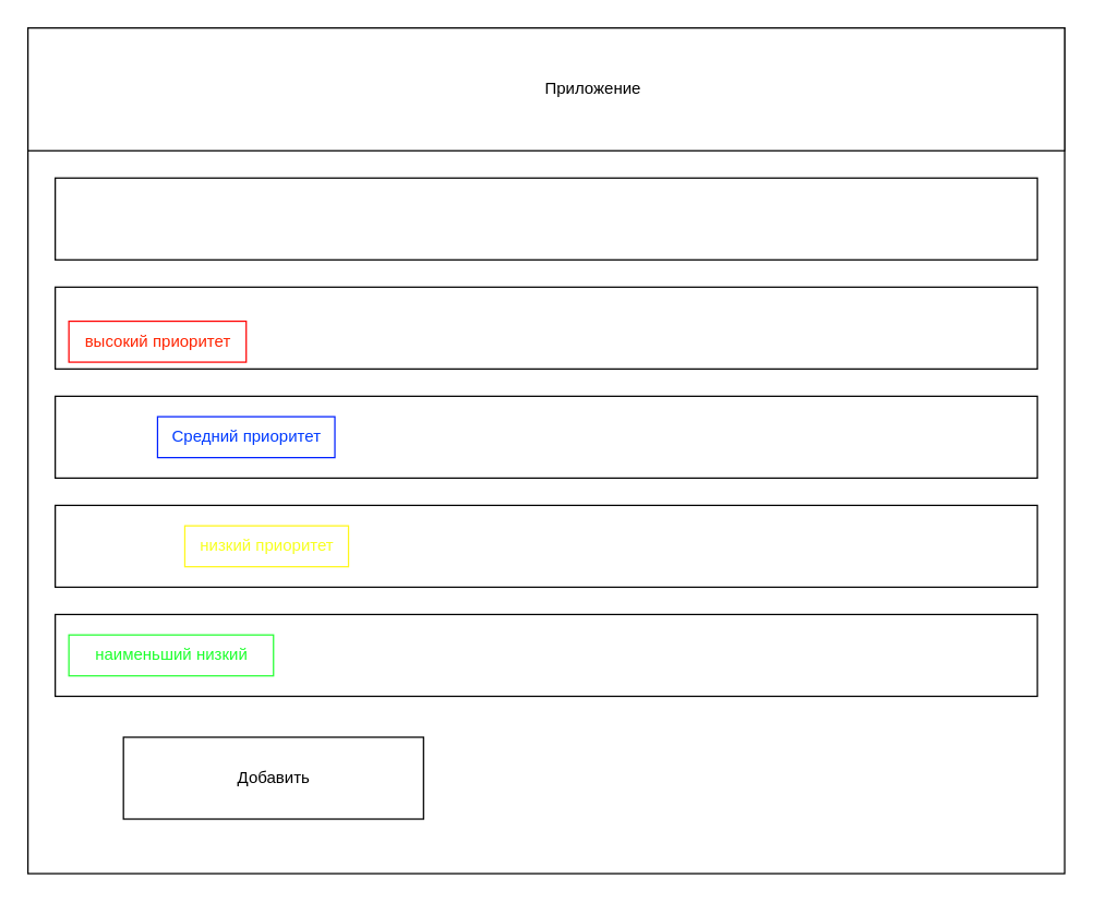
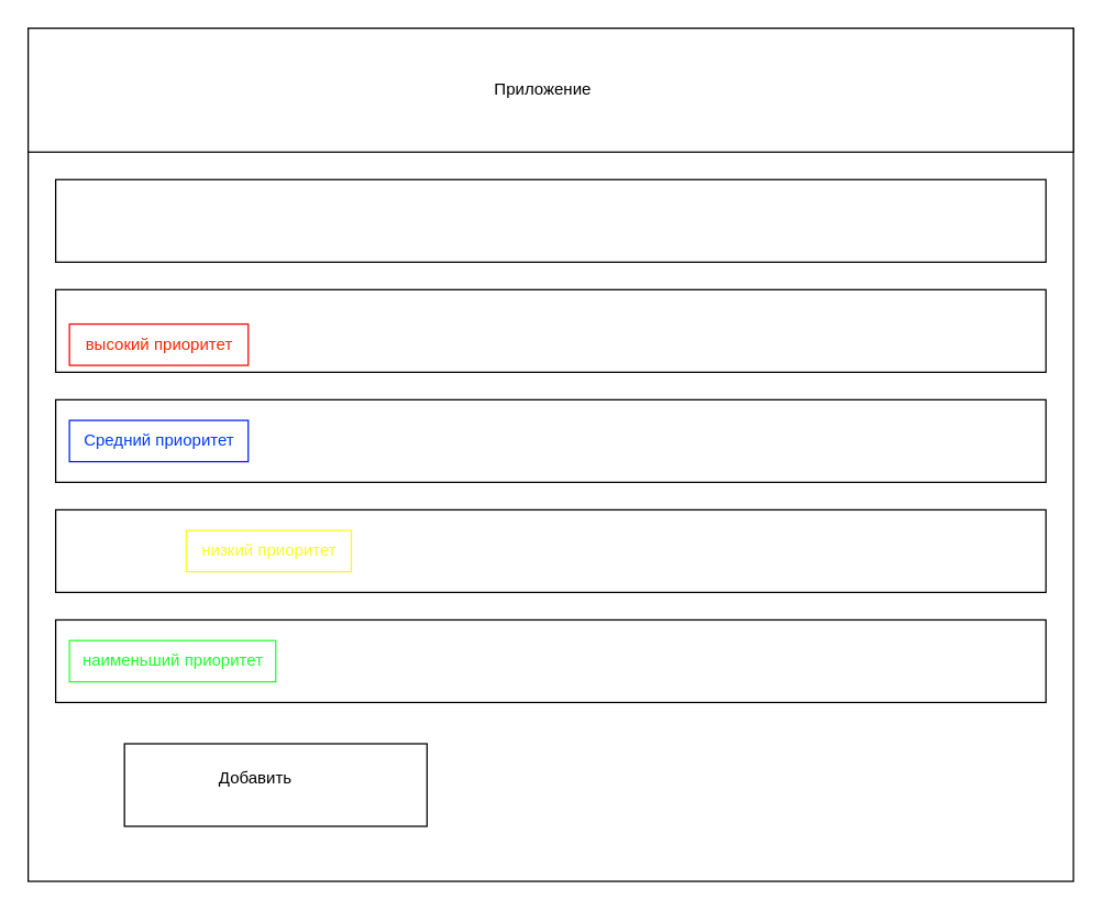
  <mxCell id="0" />
  <mxCell id="1" parent="0" />
  <mxCell id="2" value="" style="rounded=0;whiteSpace=wrap;html=1;" vertex="1" parent="1"><mxGeometry x="20" y="20" width="760" height="620" as="geometry" /></mxCell>
  <mxCell id="3" value="" style="rounded=0;whiteSpace=wrap;html=1;" vertex="1" parent="1"><mxGeometry x="20" y="20" width="760" height="90" as="geometry" /></mxCell>
  <mxCell id="4" value="" style="rounded=0;whiteSpace=wrap;html=1;" vertex="1" parent="1"><mxGeometry x="40" y="130" width="720" height="60" as="geometry" /></mxCell>
  <mxCell id="5" value="" style="rounded=0;whiteSpace=wrap;html=1;" vertex="1" parent="1"><mxGeometry x="40" y="210" width="720" height="60" as="geometry" /></mxCell>
  <mxCell id="6" value="" style="rounded=0;whiteSpace=wrap;html=1;" vertex="1" parent="1"><mxGeometry x="40" y="290" width="720" height="60" as="geometry" /></mxCell>
  <mxCell id="7" value="" style="rounded=0;whiteSpace=wrap;html=1;" vertex="1" parent="1"><mxGeometry x="40" y="370" width="720" height="60" as="geometry" /></mxCell>
  <mxCell id="8" value="" style="rounded=0;whiteSpace=wrap;html=1;" vertex="1" parent="1"><mxGeometry x="40" y="450" width="720" height="60" as="geometry" /></mxCell>
  <mxCell id="9" value="" style="rounded=0;whiteSpace=wrap;html=1;" vertex="1" parent="1"><mxGeometry x="90" y="540" width="220" height="60" as="geometry" /></mxCell>
- <mxCell id="10" value="Приложение" style="text;html=1;align=center;verticalAlign=middle;resizable=0;points=[];autosize=1;strokeColor=none;fillColor=none;" vertex="1" parent="1"><mxGeometry x="389" y="50" width="90" height="30" as="geometry" /></mxCell>
- <mxCell id="11" value="Добавить" style="text;html=1;align=center;verticalAlign=middle;resizable=0;points=[];autosize=1;strokeColor=none;fillColor=none;" vertex="1" parent="1"><mxGeometry x="160" y="555" width="80" height="30" as="geometry" /></mxCell>
+ <mxCell id="10" value="Приложение" style="text;html=1;align=center;verticalAlign=middle;resizable=0;points=[];autosize=1;strokeColor=none;fillColor=none;" vertex="1" parent="1"><mxGeometry x="349" y="50" width="90" height="30" as="geometry" /></mxCell>
+ <mxCell id="11" value="Добавить" style="text;html=1;align=center;verticalAlign=middle;resizable=0;points=[];autosize=1;strokeColor=none;fillColor=none;" vertex="1" parent="1"><mxGeometry x="145" y="550" width="80" height="30" as="geometry" /></mxCell>
  <mxCell id="12" value="&lt;font style=&quot;color: rgb(255, 36, 2);&quot;&gt;высокий приоритет&lt;/font&gt;" style="text;html=1;align=center;verticalAlign=middle;resizable=0;points=[];autosize=1;strokeColor=#FF0000;fillColor=none;" vertex="1" parent="1"><mxGeometry x="50" y="235" width="130" height="30" as="geometry" /></mxCell>
- <mxCell id="13" value="&lt;font style=&quot;color: rgb(0, 59, 255);&quot;&gt;Средний приоритет&lt;/font&gt;" style="text;html=1;align=center;verticalAlign=middle;resizable=0;points=[];autosize=1;strokeColor=#0021FF;fillColor=none;" vertex="1" parent="1"><mxGeometry x="115" y="305" width="130" height="30" as="geometry" /></mxCell>
+ <mxCell id="13" value="&lt;font style=&quot;color: rgb(0, 59, 255);&quot;&gt;Средний приоритет&lt;/font&gt;" style="text;html=1;align=center;verticalAlign=middle;resizable=0;points=[];autosize=1;strokeColor=#0021FF;fillColor=none;" vertex="1" parent="1"><mxGeometry x="50" y="305" width="130" height="30" as="geometry" /></mxCell>
  <mxCell id="14" value="&lt;font style=&quot;color: rgb(247, 255, 30);&quot;&gt;низкий приоритет&lt;/font&gt;" style="text;html=1;align=center;verticalAlign=middle;resizable=0;points=[];autosize=1;strokeColor=#FFF71C;fillColor=none;" vertex="1" parent="1"><mxGeometry x="135" y="385" width="120" height="30" as="geometry" /></mxCell>
- <mxCell id="15" value="&lt;font style=&quot;color: rgb(28, 255, 43);&quot;&gt;наименьший низкий&lt;/font&gt;" style="text;html=1;align=center;verticalAlign=middle;resizable=0;points=[];autosize=1;strokeColor=#26FF34;fillColor=none;" vertex="1" parent="1"><mxGeometry x="50" y="465" width="150" height="30" as="geometry" /></mxCell>
+ <mxCell id="15" value="&lt;font style=&quot;color: rgb(28, 255, 43);&quot;&gt;наименьший приоритет&lt;/font&gt;" style="text;html=1;align=center;verticalAlign=middle;resizable=0;points=[];autosize=1;strokeColor=#26FF34;fillColor=none;" vertex="1" parent="1"><mxGeometry x="50" y="465" width="150" height="30" as="geometry" /></mxCell>
